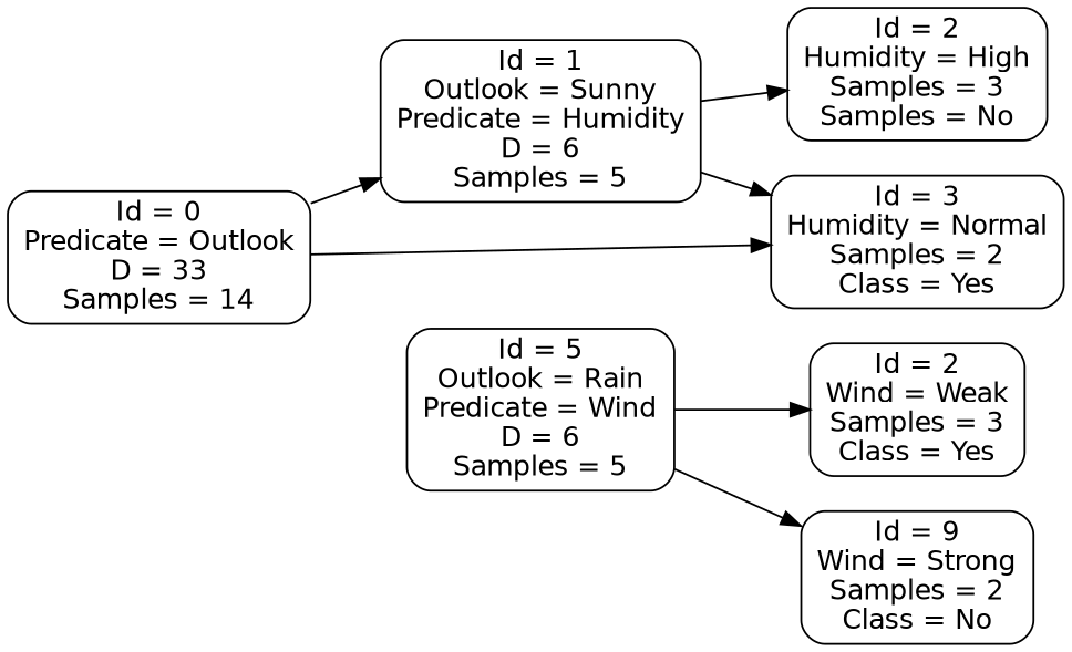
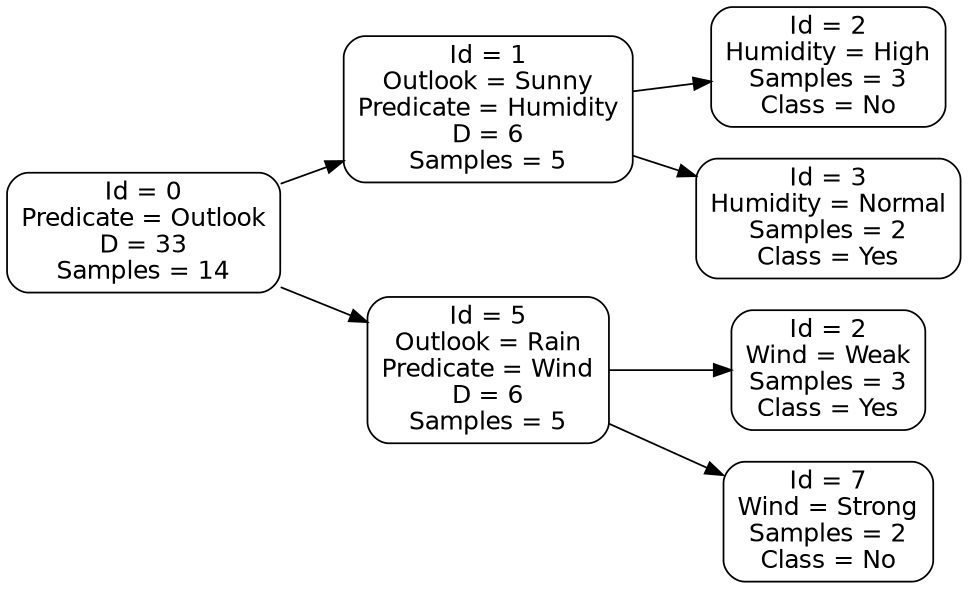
  digraph {
    rankdir=LR
    node [color=black fillcolor="#ffffff" fontname=helvetica shape=box style="filled, rounded"]
    edge [fontname=helvetica]
    n1 [label="Id = 0\nPredicate = Outlook\nD = 33\nSamples = 14\n"]
    n2 [label="Id = 1\nOutlook = Sunny\nPredicate = Humidity\nD = 6\nSamples = 5\n"]
    n3 [label="Id = 5\nOutlook = Rain\nPredicate = Wind\nD = 6\nSamples = 5\n"]
-   n4 [label="Id = 2\nHumidity = High\nSamples = 3\nSamples = No"]
+   n4 [label="Id = 2\nHumidity = High\nSamples = 3\nClass = No"]
    n5 [label="Id = 3\nHumidity = Normal\nSamples = 2\nClass = Yes"]
    n6 [label="Id = 2\nWind = Weak\nSamples = 3\nClass = Yes"]
-   n7 [label="Id = 9\nWind = Strong\nSamples = 2\nClass = No"]
+   n7 [label="Id = 7\nWind = Strong\nSamples = 2\nClass = No"]
    n1 -> n2
-   n1 -> n5
+   n1 -> n3
    n2 -> n4
    n2 -> n5
    n3 -> n6
    n3 -> n7
  }
